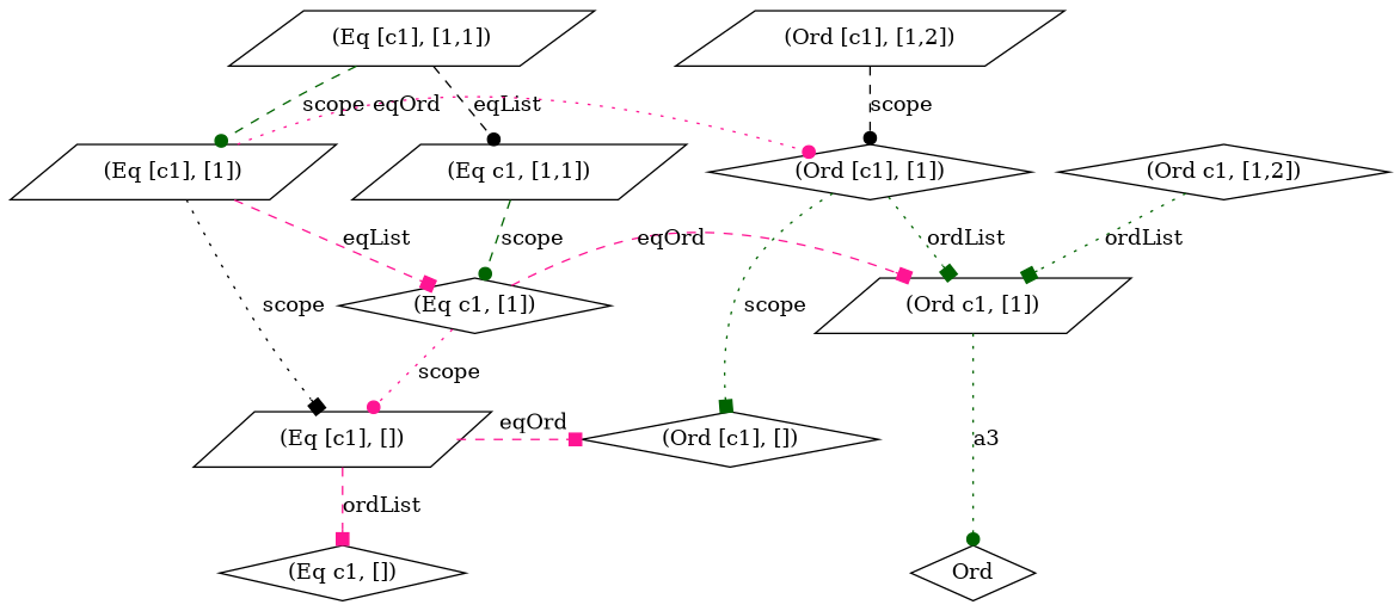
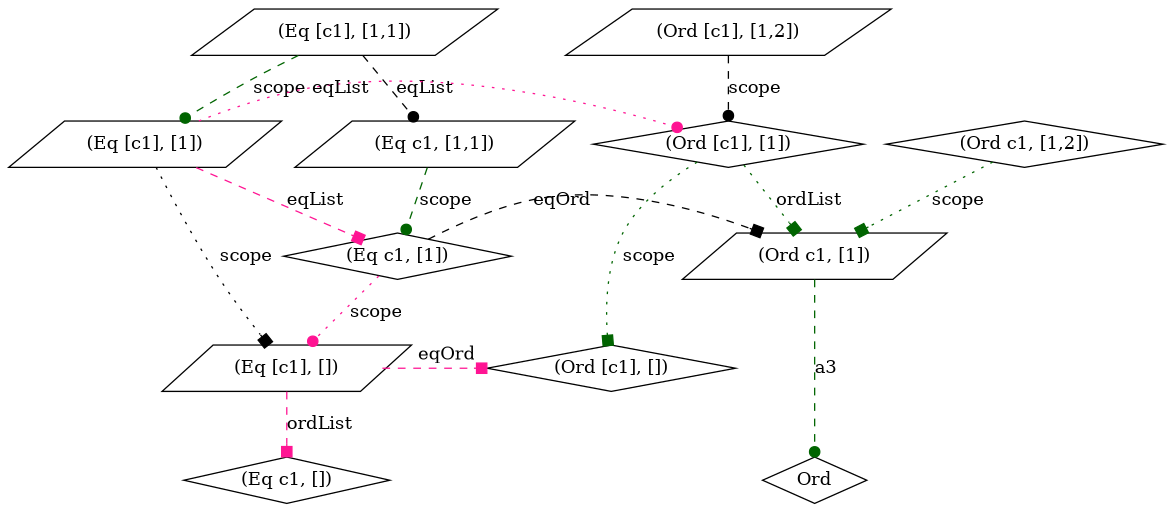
  digraph {
    node [shape=parallelogram]
    edge [arrowhead=box color=darkgreen style=dashed]
    n1 [label="(Eq [c1], [1,1])"]
    n2 [label="(Ord [c1], [1,2])"]
    n3 [label="(Ord c1, [1,2])" shape=diamond]
    n4 [label="(Eq c1, [1,1])"]
    n5 [label="(Ord c1, [1])"]
    n6 [label="(Eq c1, [1])" shape=diamond]
    n7 [label="(Ord [c1], [1])" shape=diamond]
    n8 [label="(Eq [c1], [1])"]
    n9 [label=Ord shape=diamond]
    n10 [label="(Eq c1, [])" shape=diamond]
    n11 [label="(Ord [c1], [])" shape=diamond]
    n12 [label="(Eq [c1], [])"]
    subgraph sub_1 {
      rank=same
      n1
      n2
    }
    subgraph sub_2 {
      rank=same
      n3
      n4
    }
    subgraph sub_3 {
      rank=same
      n5
      n6
    }
    subgraph sub_4 {
      rank=same
      n7
      n8
    }
    subgraph sub_5 {
      rank=same
      n9
      n10
    }
    subgraph sub_6 {
      rank=same
      n11
      n12
    }
    n1 -> n4 [arrowhead=dot color=black label=eqList]
    n1 -> n8 [arrowhead=dot label=scope]
    n2 -> n7 [arrowhead=dot color=black label=scope]
-   n3 -> n5 [label=ordList style=dotted]
+   n3 -> n5 [label=scope style=dotted]
    n4 -> n6 [arrowhead=dot label=scope]
-   n5 -> n9 [arrowhead=dot label=a3 style=dotted]
-   n6 -> n5 [color=deeppink label=eqOrd]
+   n5 -> n9 [arrowhead=dot label=a3]
+   n6 -> n5 [color=black label=eqOrd]
    n6 -> n12 [arrowhead=dot color=deeppink label=scope style=dotted]
    n7 -> n5 [label=ordList style=dotted]
    n7 -> n11 [label=scope style=dotted]
    n8 -> n6 [color=deeppink label=eqList]
-   n8 -> n7 [arrowhead=dot color=deeppink label=eqOrd style=dotted]
+   n8 -> n7 [arrowhead=dot color=deeppink label=eqList style=dotted]
    n8 -> n12 [color=black label=scope style=dotted]
    n12 -> n10 [color=deeppink label=ordList]
    n12 -> n11 [color=deeppink label=eqOrd]
  }
